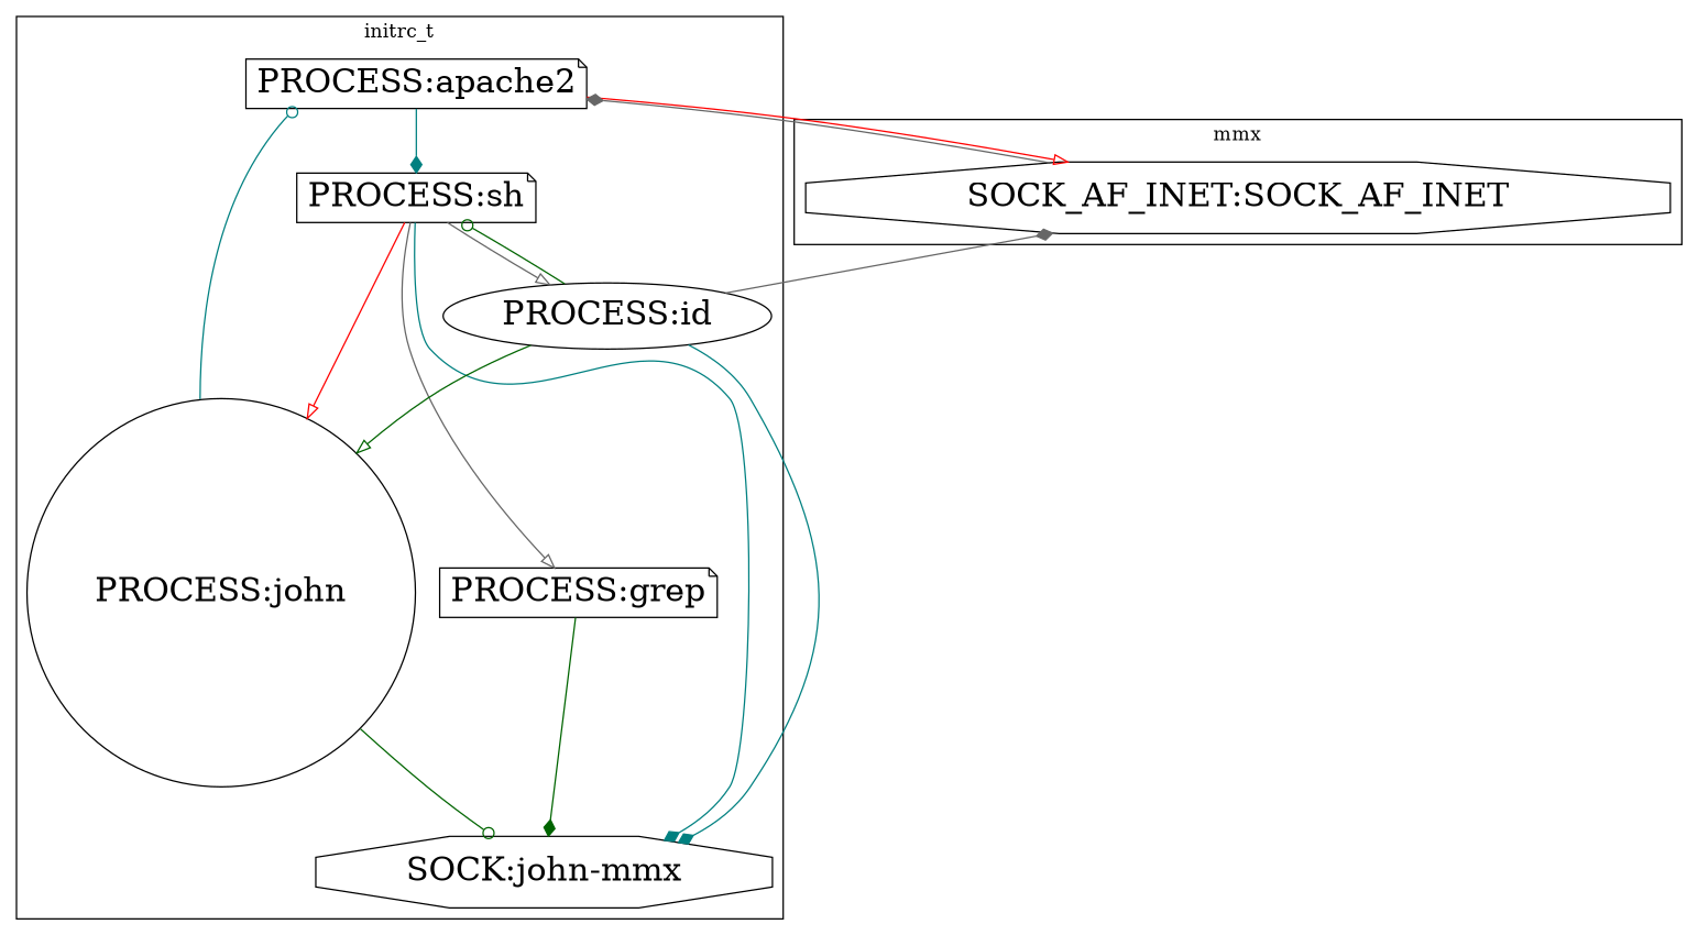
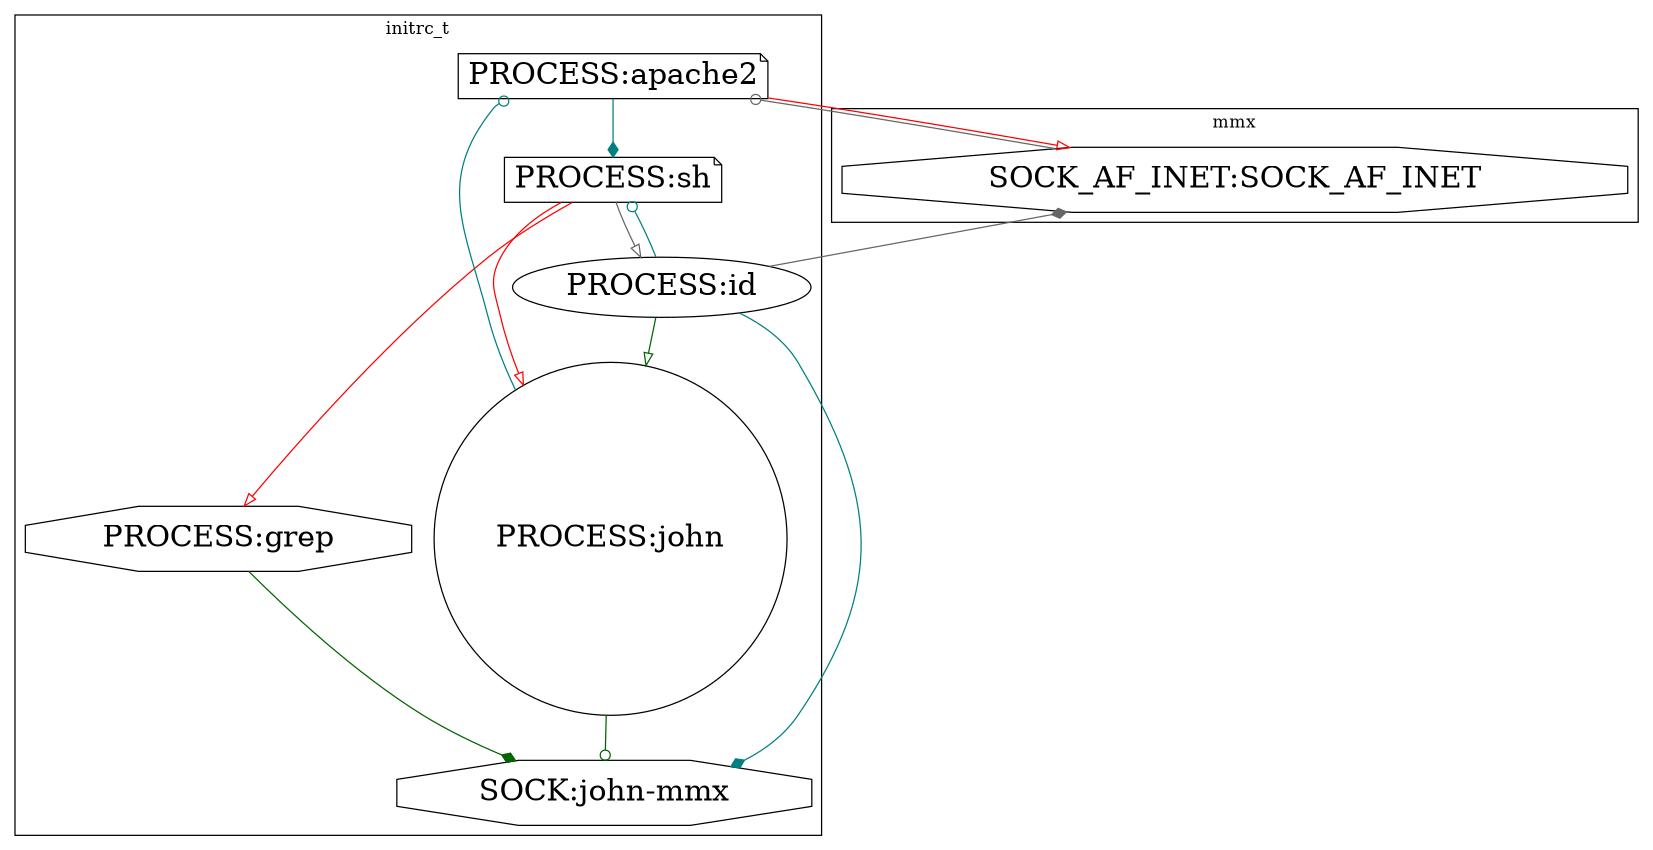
  digraph {
    node [fontsize=24 shape=note]
    edge [arrowhead=diamond color=teal]
    "PROCESS:apache2"
    "PROCESS:sh"
    "PROCESS:id" [shape=ellipse]
    "PROCESS:john" [shape=circle]
-   "PROCESS:grep"
+   "PROCESS:grep" [shape=octagon]
    n6 [label="SOCK:john-mmx" shape=octagon]
    "SOCK_AF_INET:SOCK_AF_INET" [shape=octagon]
    subgraph cluster_1 {
      label=initrc_t
      "PROCESS:apache2"
      "PROCESS:sh"
      "PROCESS:id"
      "PROCESS:john"
      "PROCESS:grep"
      n6
    }
    subgraph cluster_2 {
      label=mmx
      "SOCK_AF_INET:SOCK_AF_INET"
    }
    "PROCESS:apache2" -> "PROCESS:sh"
    "PROCESS:apache2" -> "SOCK_AF_INET:SOCK_AF_INET" [arrowhead=onormal color=red]
    "PROCESS:sh" -> "PROCESS:id" [arrowhead=onormal color=gray40]
    "PROCESS:sh" -> "PROCESS:john" [arrowhead=onormal color=red]
-   "PROCESS:sh" -> "PROCESS:grep" [arrowhead=onormal color=gray40]
-   "PROCESS:sh" -> n6
-   "PROCESS:id" -> "PROCESS:sh" [arrowhead=odot color=darkgreen]
+   "PROCESS:sh" -> "PROCESS:grep" [arrowhead=onormal color=red]
+   "PROCESS:id" -> "PROCESS:sh" [arrowhead=odot]
    "PROCESS:id" -> "PROCESS:john" [arrowhead=onormal color=darkgreen]
    "PROCESS:id" -> n6
    "PROCESS:id" -> "SOCK_AF_INET:SOCK_AF_INET" [color=gray40]
    "PROCESS:john" -> "PROCESS:apache2" [arrowhead=odot]
    "PROCESS:john" -> n6 [arrowhead=odot color=darkgreen]
    "PROCESS:grep" -> n6 [color=darkgreen]
-   "SOCK_AF_INET:SOCK_AF_INET" -> "PROCESS:apache2" [color=gray40]
+   "SOCK_AF_INET:SOCK_AF_INET" -> "PROCESS:apache2" [arrowhead=odot color=gray40]
  }
